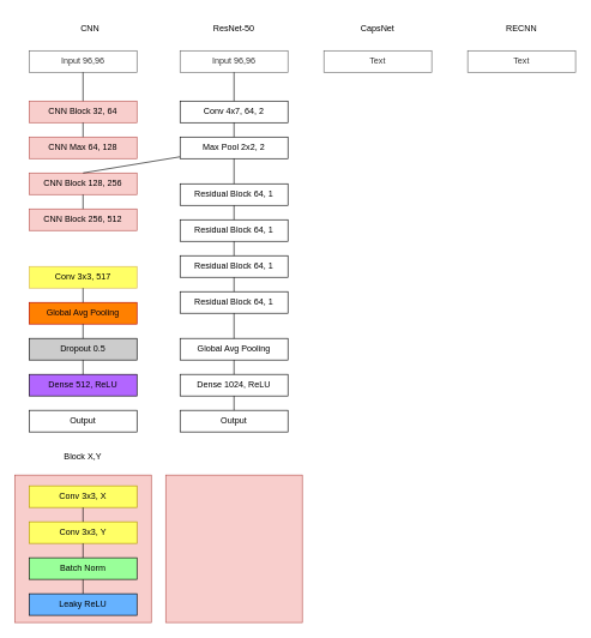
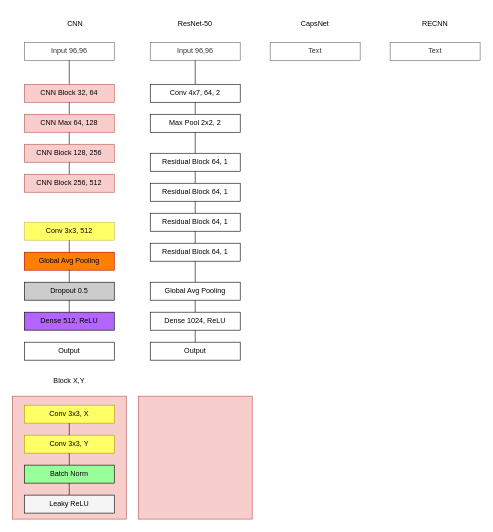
  <mxCell id="0" />
  <mxCell id="1" parent="0" />
  <mxCell id="2" value="" style="rounded=0;whiteSpace=wrap;html=1;fillColor=#f8cecc;strokeColor=#b85450;" parent="1" vertex="1"><mxGeometry x="20" y="660" width="190" height="205" as="geometry" /></mxCell>
  <mxCell id="3" value="Input 96,96" style="text;html=1;strokeColor=#666666;fillColor=#FFFFFF;align=center;verticalAlign=middle;whiteSpace=wrap;rounded=0;fontColor=#333333;" parent="1" vertex="1"><mxGeometry x="40" y="70" width="150" height="30" as="geometry" /></mxCell>
  <mxCell id="4" value="Input 96,96" style="text;html=1;strokeColor=#666666;fillColor=#FFFFFF;align=center;verticalAlign=middle;whiteSpace=wrap;rounded=0;fontColor=#333333;" parent="1" vertex="1"><mxGeometry x="250" y="70" width="150" height="30" as="geometry" /></mxCell>
  <mxCell id="5" value="Text" style="text;html=1;strokeColor=#666666;fillColor=#FFFFFF;align=center;verticalAlign=middle;whiteSpace=wrap;rounded=0;fontColor=#333333;" parent="1" vertex="1"><mxGeometry x="450" y="70" width="150" height="30" as="geometry" /></mxCell>
  <mxCell id="6" value="CNN" style="text;html=1;strokeColor=none;fillColor=none;align=center;verticalAlign=middle;whiteSpace=wrap;rounded=0;" parent="1" vertex="1"><mxGeometry x="50" y="20" width="150" height="40" as="geometry" /></mxCell>
  <mxCell id="7" value="ResNet-50" style="text;html=1;strokeColor=none;fillColor=none;align=center;verticalAlign=middle;whiteSpace=wrap;rounded=0;" parent="1" vertex="1"><mxGeometry x="250" y="20" width="150" height="40" as="geometry" /></mxCell>
  <mxCell id="8" value="CapsNet" style="text;html=1;strokeColor=none;fillColor=none;align=center;verticalAlign=middle;whiteSpace=wrap;rounded=0;" parent="1" vertex="1"><mxGeometry x="450" y="20" width="150" height="40" as="geometry" /></mxCell>
  <mxCell id="9" value="Text" style="text;html=1;strokeColor=#666666;fillColor=#FFFFFF;align=center;verticalAlign=middle;whiteSpace=wrap;rounded=0;fontColor=#333333;" parent="1" vertex="1"><mxGeometry x="650" y="70" width="150" height="30" as="geometry" /></mxCell>
  <mxCell id="10" value="RECNN" style="text;html=1;strokeColor=none;fillColor=none;align=center;verticalAlign=middle;whiteSpace=wrap;rounded=0;" parent="1" vertex="1"><mxGeometry x="650" y="20" width="150" height="40" as="geometry" /></mxCell>
  <mxCell id="11" value="&lt;font color=&quot;#00000F&quot;&gt;Conv 3x3, X&lt;/font&gt;" style="rounded=0;whiteSpace=wrap;html=1;fillColor=#FFFF66;strokeColor=#B09500;fontColor=#ffffff;" parent="1" vertex="1"><mxGeometry x="40" y="675" width="150" height="30" as="geometry" /></mxCell>
  <mxCell id="12" value="&lt;font color=&quot;#00000F&quot;&gt;Conv 3x3, Y&lt;/font&gt;" style="rounded=0;whiteSpace=wrap;html=1;fillColor=#FFFF66;strokeColor=#B09500;fontColor=#ffffff;" parent="1" vertex="1"><mxGeometry x="40" y="725" width="150" height="30" as="geometry" /></mxCell>
  <mxCell id="13" value="" style="endArrow=none;html=1;entryX=0.5;entryY=1;entryDx=0;entryDy=0;exitX=0.5;exitY=0;exitDx=0;exitDy=0;" parent="1" source="12" target="11" edge="1"><mxGeometry width="50" height="50" relative="1" as="geometry"><mxPoint x="125" y="685" as="sourcePoint" /><mxPoint x="125" y="655" as="targetPoint" /></mxGeometry></mxCell>
  <mxCell id="14" value="Batch Norm" style="rounded=0;whiteSpace=wrap;html=1;fillColor=#99FF99;" parent="1" vertex="1"><mxGeometry x="40" y="775" width="150" height="30" as="geometry" /></mxCell>
  <mxCell id="15" value="" style="endArrow=none;html=1;entryX=0.5;entryY=1;entryDx=0;entryDy=0;exitX=0.5;exitY=0;exitDx=0;exitDy=0;" parent="1" target="14" edge="1"><mxGeometry width="50" height="50" relative="1" as="geometry"><mxPoint x="115" y="825" as="sourcePoint" /><mxPoint x="125" y="755" as="targetPoint" /></mxGeometry></mxCell>
  <mxCell id="16" value="" style="endArrow=none;html=1;entryX=0.5;entryY=1;entryDx=0;entryDy=0;" parent="1" target="12" edge="1"><mxGeometry width="50" height="50" relative="1" as="geometry"><mxPoint x="115" y="775" as="sourcePoint" /><mxPoint x="125" y="815" as="targetPoint" /></mxGeometry></mxCell>
  <mxCell id="17" value="CNN Block 32, 64" style="rounded=0;whiteSpace=wrap;html=1;fillColor=#f8cecc;strokeColor=#b85450;" parent="1" vertex="1"><mxGeometry x="40" y="140" width="150" height="30" as="geometry" /></mxCell>
  <mxCell id="18" value="CNN Max 64, 128" style="rounded=0;whiteSpace=wrap;html=1;fillColor=#f8cecc;strokeColor=#b85450;" parent="1" vertex="1"><mxGeometry x="40" y="190" width="150" height="30" as="geometry" /></mxCell>
  <mxCell id="19" value="CNN Block 128, 256" style="rounded=0;whiteSpace=wrap;html=1;fillColor=#f8cecc;strokeColor=#b85450;" parent="1" vertex="1"><mxGeometry x="40" y="240" width="150" height="30" as="geometry" /></mxCell>
- <mxCell id="20" value="Conv 3x3, 517" style="rounded=0;whiteSpace=wrap;html=1;fillColor=#FFFF66;strokeColor=#d6b656;" parent="1" vertex="1"><mxGeometry x="40" y="370" width="150" height="30" as="geometry" /></mxCell>
+ <mxCell id="20" value="Conv 3x3, 512" style="rounded=0;whiteSpace=wrap;html=1;fillColor=#FFFF66;strokeColor=#d6b656;" parent="1" vertex="1"><mxGeometry x="40" y="370" width="150" height="30" as="geometry" /></mxCell>
  <mxCell id="21" value="&lt;font color=&quot;#00000F&quot;&gt;Global Avg Pooling&lt;/font&gt;" style="rounded=0;whiteSpace=wrap;html=1;fillColor=#FF8000;strokeColor=#B20000;fontColor=#ffffff;" parent="1" vertex="1"><mxGeometry x="40" y="420" width="150" height="30" as="geometry" /></mxCell>
  <mxCell id="22" value="" style="endArrow=none;html=1;entryX=0.5;entryY=1;entryDx=0;entryDy=0;exitX=0.5;exitY=0;exitDx=0;exitDy=0;" parent="1" source="21" target="20" edge="1"><mxGeometry width="50" height="50" relative="1" as="geometry"><mxPoint x="125" y="380" as="sourcePoint" /><mxPoint x="125" y="350" as="targetPoint" /></mxGeometry></mxCell>
  <mxCell id="23" value="Dropout 0.5" style="rounded=0;whiteSpace=wrap;html=1;fillColor=#CCCCCC;" parent="1" vertex="1"><mxGeometry x="40" y="470" width="150" height="30" as="geometry" /></mxCell>
  <mxCell id="24" value="Dense 512, ReLU" style="rounded=0;whiteSpace=wrap;html=1;fillColor=#B266FF;gradientColor=none;" parent="1" vertex="1"><mxGeometry x="40" y="520" width="150" height="30" as="geometry" /></mxCell>
  <mxCell id="25" value="" style="endArrow=none;html=1;entryX=0.5;entryY=1;entryDx=0;entryDy=0;exitX=0.5;exitY=0;exitDx=0;exitDy=0;" parent="1" source="24" target="23" edge="1"><mxGeometry width="50" height="50" relative="1" as="geometry"><mxPoint x="125" y="480" as="sourcePoint" /><mxPoint x="125" y="450" as="targetPoint" /></mxGeometry></mxCell>
  <mxCell id="26" value="" style="endArrow=none;html=1;entryX=0.5;entryY=1;entryDx=0;entryDy=0;" parent="1" target="21" edge="1"><mxGeometry width="50" height="50" relative="1" as="geometry"><mxPoint x="115" y="470" as="sourcePoint" /><mxPoint x="125" y="510" as="targetPoint" /></mxGeometry></mxCell>
  <mxCell id="27" value="Output" style="rounded=0;whiteSpace=wrap;html=1;fillColor=#FFFFFF;" parent="1" vertex="1"><mxGeometry x="40" y="570" width="150" height="30" as="geometry" /></mxCell>
  <mxCell id="28" value="Block X,Y" style="text;html=1;strokeColor=none;fillColor=none;align=center;verticalAlign=middle;whiteSpace=wrap;rounded=0;" parent="1" vertex="1"><mxGeometry x="20" y="625" width="190" height="20" as="geometry" /></mxCell>
  <mxCell id="29" value="" style="endArrow=none;html=1;entryX=0.5;entryY=1;entryDx=0;entryDy=0;exitX=0.5;exitY=0;exitDx=0;exitDy=0;" parent="1" source="17" target="3" edge="1"><mxGeometry width="50" height="50" relative="1" as="geometry"><mxPoint x="87" y="150" as="sourcePoint" /><mxPoint x="137" y="100" as="targetPoint" /></mxGeometry></mxCell>
  <mxCell id="30" value="" style="endArrow=none;html=1;entryX=0.5;entryY=1;entryDx=0;entryDy=0;exitX=0.5;exitY=0;exitDx=0;exitDy=0;" parent="1" source="18" target="17" edge="1"><mxGeometry width="50" height="50" relative="1" as="geometry"><mxPoint x="115" y="190" as="sourcePoint" /><mxPoint x="125" y="110" as="targetPoint" /></mxGeometry></mxCell>
- <mxCell id="31" value="" style="endArrow=none;html=1;exitX=0.5;exitY=0;exitDx=0;exitDy=0;" parent="1" source="19" target="36" edge="1"><mxGeometry width="50" height="50" relative="1" as="geometry"><mxPoint x="138" y="160" as="sourcePoint" /><mxPoint x="138" y="120" as="targetPoint" /></mxGeometry></mxCell>
+ <mxCell id="31" value="" style="endArrow=none;html=1;entryX=0.5;entryY=1;entryDx=0;entryDy=0;exitX=0.5;exitY=0;exitDx=0;exitDy=0;" parent="1" source="19" target="18" edge="1"><mxGeometry width="50" height="50" relative="1" as="geometry"><mxPoint x="138" y="160" as="sourcePoint" /><mxPoint x="138" y="120" as="targetPoint" /></mxGeometry></mxCell>
  <mxCell id="32" value="CNN Block 256, 512" style="rounded=0;whiteSpace=wrap;html=1;fillColor=#f8cecc;strokeColor=#b85450;" parent="1" vertex="1"><mxGeometry x="40" y="290" width="150" height="30" as="geometry" /></mxCell>
  <mxCell id="33" value="" style="endArrow=none;html=1;entryX=0.5;entryY=1;entryDx=0;entryDy=0;exitX=0.5;exitY=0;exitDx=0;exitDy=0;" parent="1" source="32" target="19" edge="1"><mxGeometry width="50" height="50" relative="1" as="geometry"><mxPoint x="125" y="250" as="sourcePoint" /><mxPoint x="125" y="230" as="targetPoint" /></mxGeometry></mxCell>
- <mxCell id="34" value="Leaky ReLU" style="rounded=0;whiteSpace=wrap;html=1;fillColor=#66B2FF;" parent="1" vertex="1"><mxGeometry x="40" y="825" width="150" height="30" as="geometry" /></mxCell>
+ <mxCell id="34" value="Leaky ReLU" style="rounded=0;whiteSpace=wrap;html=1;fillColor=#f5f5f5;" parent="1" vertex="1"><mxGeometry x="40" y="825" width="150" height="30" as="geometry" /></mxCell>
  <mxCell id="35" value="&lt;div&gt;Conv 4x7, 64, 2&lt;/div&gt;" style="rounded=0;whiteSpace=wrap;html=1;fillColor=#FFFFFF;gradientColor=none;" parent="1" vertex="1"><mxGeometry x="250" y="140" width="150" height="30" as="geometry" /></mxCell>
  <mxCell id="36" value="Max Pool 2x2, 2" style="rounded=0;whiteSpace=wrap;html=1;fillColor=#FFFFFF;gradientColor=none;" parent="1" vertex="1"><mxGeometry x="250" y="190" width="150" height="30" as="geometry" /></mxCell>
  <mxCell id="37" value="Residual Block 64, 1" style="rounded=0;whiteSpace=wrap;html=1;fillColor=#FFFFFF;gradientColor=none;" parent="1" vertex="1"><mxGeometry x="250" y="255" width="150" height="30" as="geometry" /></mxCell>
  <mxCell id="38" value="Residual Block 64, 1" style="rounded=0;whiteSpace=wrap;html=1;fillColor=#FFFFFF;gradientColor=none;" parent="1" vertex="1"><mxGeometry x="250" y="305" width="150" height="30" as="geometry" /></mxCell>
  <mxCell id="39" value="Residual Block 64, 1" style="rounded=0;whiteSpace=wrap;html=1;fillColor=#FFFFFF;gradientColor=none;" parent="1" vertex="1"><mxGeometry x="250" y="355" width="150" height="30" as="geometry" /></mxCell>
  <mxCell id="40" value="Residual Block 64, 1" style="rounded=0;whiteSpace=wrap;html=1;fillColor=#FFFFFF;gradientColor=none;" parent="1" vertex="1"><mxGeometry x="250" y="405" width="150" height="30" as="geometry" /></mxCell>
  <mxCell id="41" value="Dense 1024, ReLU" style="rounded=0;whiteSpace=wrap;html=1;fillColor=#FFFFFF;gradientColor=none;" parent="1" vertex="1"><mxGeometry x="250" y="520" width="150" height="30" as="geometry" /></mxCell>
  <mxCell id="42" value="Global Avg Pooling" style="rounded=0;whiteSpace=wrap;html=1;fillColor=#FFFFFF;gradientColor=none;" vertex="1" parent="1"><mxGeometry x="250" y="470" width="150" height="30" as="geometry" /></mxCell>
  <mxCell id="43" value="Output" style="rounded=0;whiteSpace=wrap;html=1;fillColor=#FFFFFF;" vertex="1" parent="1"><mxGeometry x="250" y="570" width="150" height="30" as="geometry" /></mxCell>
  <mxCell id="44" value="" style="rounded=0;whiteSpace=wrap;html=1;fillColor=#f8cecc;strokeColor=#b85450;" vertex="1" parent="1"><mxGeometry x="230" y="660" width="190" height="205" as="geometry" /></mxCell>
  <mxCell id="45" value="" style="endArrow=none;html=1;exitX=0.5;exitY=0;exitDx=0;exitDy=0;entryX=0.5;entryY=1;entryDx=0;entryDy=0;" edge="1" parent="1" source="35" target="4"><mxGeometry width="50" height="50" relative="1" as="geometry"><mxPoint x="420" y="150" as="sourcePoint" /><mxPoint x="470" y="100" as="targetPoint" /></mxGeometry></mxCell>
  <mxCell id="46" value="" style="endArrow=none;html=1;exitX=0.5;exitY=0;exitDx=0;exitDy=0;entryX=0.5;entryY=1;entryDx=0;entryDy=0;" edge="1" parent="1" source="36" target="35"><mxGeometry width="50" height="50" relative="1" as="geometry"><mxPoint x="335" y="150" as="sourcePoint" /><mxPoint x="335" y="110" as="targetPoint" /></mxGeometry></mxCell>
  <mxCell id="47" value="" style="endArrow=none;html=1;entryX=0.5;entryY=1;entryDx=0;entryDy=0;exitX=0.5;exitY=0;exitDx=0;exitDy=0;" edge="1" parent="1" source="37" target="36"><mxGeometry width="50" height="50" relative="1" as="geometry"><mxPoint x="325" y="250" as="sourcePoint" /><mxPoint x="335" y="110" as="targetPoint" /></mxGeometry></mxCell>
  <mxCell id="48" value="" style="endArrow=none;html=1;entryX=0.5;entryY=0;entryDx=0;entryDy=0;exitX=0.5;exitY=1;exitDx=0;exitDy=0;" edge="1" parent="1" source="37" target="38"><mxGeometry width="50" height="50" relative="1" as="geometry"><mxPoint x="335" y="265" as="sourcePoint" /><mxPoint x="335" y="230" as="targetPoint" /></mxGeometry></mxCell>
  <mxCell id="49" value="" style="endArrow=none;html=1;entryX=0.5;entryY=1;entryDx=0;entryDy=0;exitX=0.5;exitY=0;exitDx=0;exitDy=0;" edge="1" parent="1" source="39" target="38"><mxGeometry width="50" height="50" relative="1" as="geometry"><mxPoint x="335" y="295" as="sourcePoint" /><mxPoint x="335" y="315" as="targetPoint" /></mxGeometry></mxCell>
  <mxCell id="50" value="" style="endArrow=none;html=1;entryX=0.5;entryY=0;entryDx=0;entryDy=0;exitX=0.5;exitY=1;exitDx=0;exitDy=0;" edge="1" parent="1" source="39" target="40"><mxGeometry width="50" height="50" relative="1" as="geometry"><mxPoint x="419.5" y="355" as="sourcePoint" /><mxPoint x="419.5" y="375" as="targetPoint" /></mxGeometry></mxCell>
  <mxCell id="51" value="" style="endArrow=none;html=1;exitX=0.5;exitY=1;exitDx=0;exitDy=0;" edge="1" parent="1" source="40" target="42"><mxGeometry width="50" height="50" relative="1" as="geometry"><mxPoint x="335" y="395" as="sourcePoint" /><mxPoint x="335" y="415" as="targetPoint" /></mxGeometry></mxCell>
  <mxCell id="52" value="" style="endArrow=none;html=1;entryX=0.5;entryY=1;entryDx=0;entryDy=0;exitX=0.5;exitY=0;exitDx=0;exitDy=0;" edge="1" parent="1" source="41" target="42"><mxGeometry width="50" height="50" relative="1" as="geometry"><mxPoint x="345" y="405" as="sourcePoint" /><mxPoint x="345" y="425" as="targetPoint" /></mxGeometry></mxCell>
  <mxCell id="53" value="" style="endArrow=none;html=1;entryX=0.5;entryY=0;entryDx=0;entryDy=0;exitX=0.5;exitY=1;exitDx=0;exitDy=0;" edge="1" parent="1" source="41" target="43"><mxGeometry width="50" height="50" relative="1" as="geometry"><mxPoint x="355" y="415" as="sourcePoint" /><mxPoint x="355" y="435" as="targetPoint" /></mxGeometry></mxCell>
